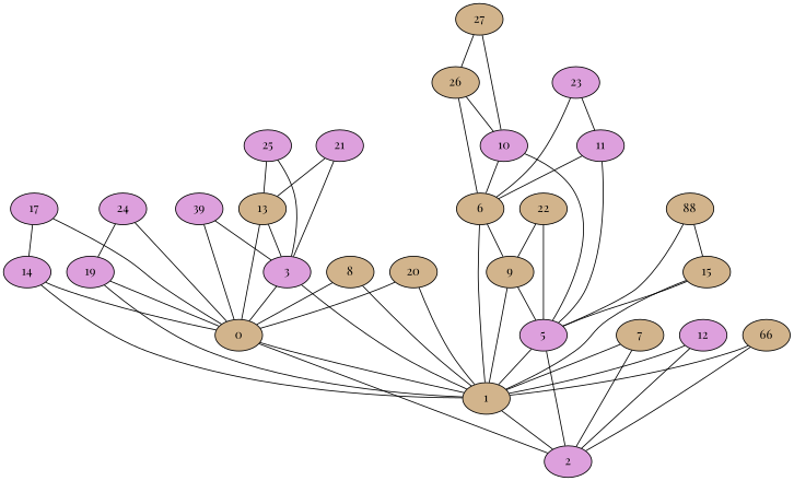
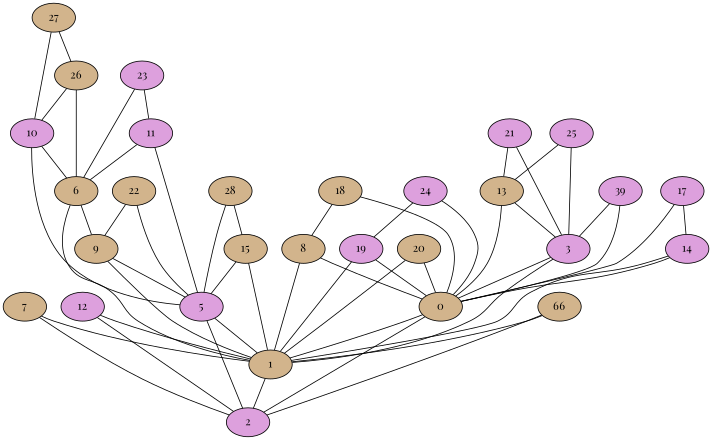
  graph {
    fontname="Playfair Display"
    node [fillcolor=tan fontname="Playfair Display" style=filled]
    edge [fontname="Playfair Display"]
    n1 [label=0]
    n2 [label=1]
    n3 [fillcolor=plum label=2]
    n4 [fillcolor=plum label=3]
    n5 [fillcolor=plum label=5]
    n6 [label=6]
    n7 [label=9]
    n8 [label=7]
    n9 [label=8]
    n10 [fillcolor=plum label=10]
    n11 [fillcolor=plum label=11]
    n12 [fillcolor=plum label=12]
    n13 [label=13]
    n14 [fillcolor=plum label=14]
    n15 [label=15]
    n16 [label=66]
    n17 [fillcolor=plum label=17]
+   n18 [label=18]
    n19 [fillcolor=plum label=19]
    n20 [label=20]
    n21 [fillcolor=plum label=21]
    n22 [label=22]
    n23 [fillcolor=plum label=23]
    n24 [fillcolor=plum label=24]
    n25 [fillcolor=plum label=25]
    n26 [label=26]
    n27 [label=27]
-   n28 [label=88]
+   n28 [label=28]
    n29 [fillcolor=plum label=39]
    n1 -- n2
    n1 -- n3
    n2 -- n3
    n4 -- n1
    n4 -- n2
    n5 -- n2
    n5 -- n3
    n6 -- n2
    n6 -- n7
    n7 -- n2
    n7 -- n5
    n8 -- n2
    n8 -- n3
    n9 -- n1
    n9 -- n2
    n10 -- n5
    n10 -- n6
    n11 -- n5
    n11 -- n6
    n12 -- n2
    n12 -- n3
    n13 -- n1
    n13 -- n4
    n14 -- n1
    n14 -- n2
    n15 -- n2
    n15 -- n5
    n16 -- n2
    n16 -- n3
    n17 -- n1
    n17 -- n14
+   n18 -- n1
+   n18 -- n9
    n19 -- n1
    n19 -- n2
    n20 -- n1
    n20 -- n2
    n21 -- n4
    n21 -- n13
    n22 -- n5
    n22 -- n7
    n23 -- n6
    n23 -- n11
    n24 -- n1
    n24 -- n19
    n25 -- n4
    n25 -- n13
    n26 -- n6
    n26 -- n10
    n27 -- n10
    n27 -- n26
    n28 -- n5
    n28 -- n15
    n29 -- n1
    n29 -- n4
  }
